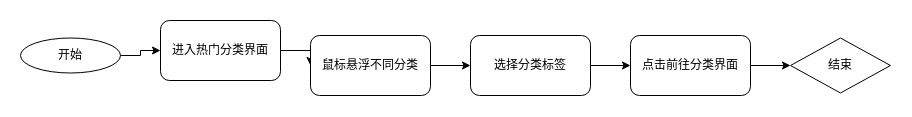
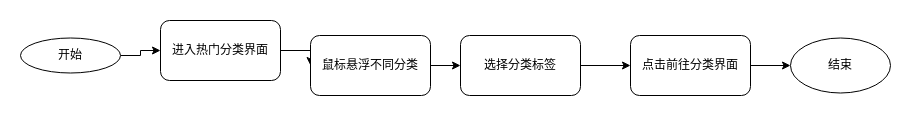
  <mxCell id="0" />
  <mxCell id="1" parent="0" />
  <mxCell id="2" style="edgeStyle=orthogonalEdgeStyle;rounded=0;orthogonalLoop=1;jettySize=auto;html=1;exitX=1;exitY=0.5;exitDx=0;exitDy=0;entryX=0;entryY=0.5;entryDx=0;entryDy=0;" edge="1" parent="1" source="3" target="5"><mxGeometry relative="1" as="geometry" /></mxCell>
  <mxCell id="3" value="进入热门分类界面" style="rounded=1;whiteSpace=wrap;html=1;" vertex="1" parent="1"><mxGeometry x="160" y="20" width="120" height="60" as="geometry" /></mxCell>
  <mxCell id="4" style="edgeStyle=orthogonalEdgeStyle;rounded=0;orthogonalLoop=1;jettySize=auto;html=1;exitX=1;exitY=0.5;exitDx=0;exitDy=0;entryX=0;entryY=0.5;entryDx=0;entryDy=0;" edge="1" parent="1" source="5" target="7"><mxGeometry relative="1" as="geometry" /></mxCell>
  <mxCell id="5" value="鼠标悬浮不同分类" style="rounded=1;whiteSpace=wrap;html=1;" vertex="1" parent="1"><mxGeometry x="310" y="35" width="120" height="60" as="geometry" /></mxCell>
  <mxCell id="6" style="edgeStyle=orthogonalEdgeStyle;rounded=0;orthogonalLoop=1;jettySize=auto;html=1;exitX=1;exitY=0.5;exitDx=0;exitDy=0;entryX=0;entryY=0.5;entryDx=0;entryDy=0;" edge="1" parent="1" source="7" target="9"><mxGeometry relative="1" as="geometry" /></mxCell>
- <mxCell id="7" value="选择分类标签" style="rounded=1;whiteSpace=wrap;html=1;" vertex="1" parent="1"><mxGeometry x="470" y="35" width="120" height="60" as="geometry" /></mxCell>
+ <mxCell id="7" value="选择分类标签" style="rounded=1;whiteSpace=wrap;html=1;" vertex="1" parent="1"><mxGeometry x="460" y="35" width="120" height="60" as="geometry" /></mxCell>
  <mxCell id="8" style="edgeStyle=orthogonalEdgeStyle;rounded=0;orthogonalLoop=1;jettySize=auto;html=1;exitX=1;exitY=0.5;exitDx=0;exitDy=0;entryX=0;entryY=0.5;entryDx=0;entryDy=0;" edge="1" parent="1" source="9" target="12"><mxGeometry relative="1" as="geometry" /></mxCell>
  <mxCell id="9" value="点击前往分类界面" style="rounded=1;whiteSpace=wrap;html=1;" vertex="1" parent="1"><mxGeometry x="630" y="35" width="120" height="60" as="geometry" /></mxCell>
  <mxCell id="10" style="edgeStyle=orthogonalEdgeStyle;rounded=0;orthogonalLoop=1;jettySize=auto;html=1;exitX=1;exitY=0.5;exitDx=0;exitDy=0;entryX=0;entryY=0.5;entryDx=0;entryDy=0;" edge="1" parent="1" source="11" target="3"><mxGeometry relative="1" as="geometry" /></mxCell>
  <mxCell id="11" value="开始" style="ellipse;whiteSpace=wrap;html=1;" vertex="1" parent="1"><mxGeometry x="20" y="37.5" width="100" height="35" as="geometry" /></mxCell>
- <mxCell id="12" value="结束" style="rhombus;whiteSpace=wrap;html=1;" vertex="1" parent="1"><mxGeometry x="790" y="37.5" width="100" height="55" as="geometry" /></mxCell>
+ <mxCell id="12" value="结束" style="ellipse;whiteSpace=wrap;html=1;" vertex="1" parent="1"><mxGeometry x="790" y="37.5" width="100" height="55" as="geometry" /></mxCell>
